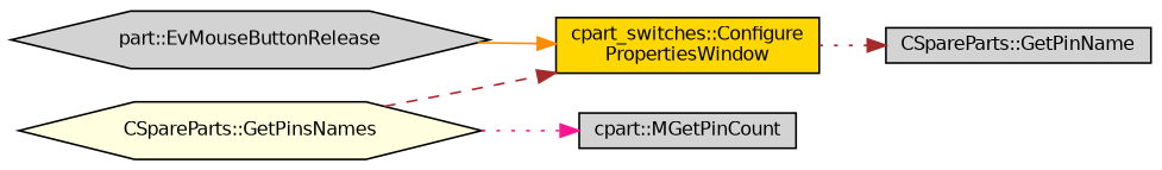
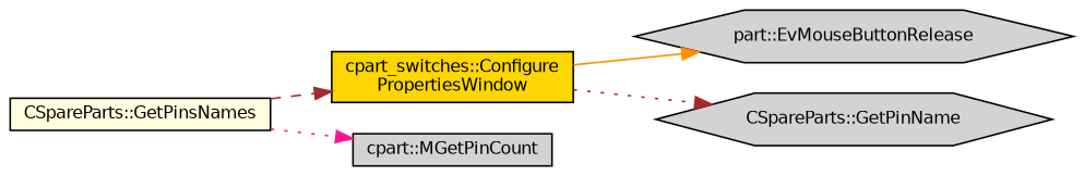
  digraph {
    rankdir=LR
    node [color=black fillcolor=lightgrey fontname=Helvetica fontsize=10 shape=hexagon style=filled]
    edge [color=brown fontname=Helvetica fontsize=10 labelfontname=Helvetica labelfontsize=10 style=dotted]
    n1 [fillcolor=gold fontcolor=black height=0.2 label="cpart_switches::Configure\lPropertiesWindow" shape=box width=0.4]
    n2 [height=0.2 label="part::EvMouseButtonRelease" width=0.4]
-   n3 [height=0.2 label="CSpareParts::GetPinName" shape=box width=0.4]
-   n4 [fillcolor=lightyellow height=0.2 label="CSpareParts::GetPinsNames" width=0.4]
+   n3 [height=0.2 label="CSpareParts::GetPinName" width=0.4]
+   n4 [fillcolor=lightyellow height=0.2 label="CSpareParts::GetPinsNames" shape=box width=0.4]
    n5 [height=0.2 label="cpart::MGetPinCount" shape=box width=0.4]
-   n2 -> n1 [color=darkorange style=solid]
+   n1 -> n2 [color=darkorange style=solid]
    n1 -> n3
    n4 -> n1 [style=dashed]
    n4 -> n5 [color=deeppink]
  }
